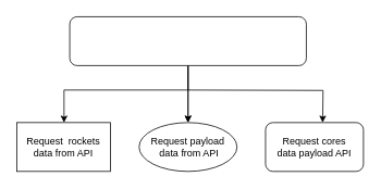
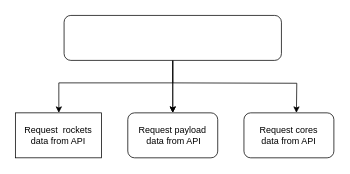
  <mxCell id="0" />
  <mxCell id="1" parent="0" />
  <mxCell id="2" value="" style="edgeStyle=orthogonalEdgeStyle;rounded=0;orthogonalLoop=1;jettySize=auto;html=1;" edge="1" parent="1" source="4" target="7"><mxGeometry relative="1" as="geometry"><Array as="points"><mxPoint x="230" y="110" /><mxPoint x="78" y="110" /></Array></mxGeometry></mxCell>
  <mxCell id="3" value="" style="edgeStyle=orthogonalEdgeStyle;rounded=0;orthogonalLoop=1;jettySize=auto;html=1;" edge="1" parent="1" source="4" target="8"><mxGeometry relative="1" as="geometry" /></mxCell>
  <mxCell id="4" value="" style="rounded=1;whiteSpace=wrap;html=1;" vertex="1" parent="1"><mxGeometry x="85" y="20" width="290" height="60" as="geometry" /></mxCell>
  <mxCell id="5" value="" style="edgeStyle=orthogonalEdgeStyle;rounded=0;orthogonalLoop=1;jettySize=auto;html=1;exitX=0.5;exitY=1;exitDx=0;exitDy=0;" edge="1" parent="1" source="4" target="8"><mxGeometry relative="1" as="geometry" /></mxCell>
  <mxCell id="6" value="" style="edgeStyle=orthogonalEdgeStyle;rounded=0;orthogonalLoop=1;jettySize=auto;html=1;" edge="1" parent="1"><mxGeometry relative="1" as="geometry"><mxPoint x="230" y="110" as="sourcePoint" /><mxPoint x="395" y="150" as="targetPoint" /></mxGeometry></mxCell>
  <mxCell id="7" value="Request &amp;nbsp;rockets data from API" style="whiteSpace=wrap;html=1;rounded=0;" vertex="1" parent="1"><mxGeometry x="20" y="150" width="115" height="60" as="geometry" /></mxCell>
- <mxCell id="8" value="Request payload&lt;br&gt;&amp;nbsp;data from API" style="ellipse;whiteSpace=wrap;html=1;" vertex="1" parent="1"><mxGeometry x="170" y="150" width="120" height="60" as="geometry" /></mxCell>
- <mxCell id="9" value="Request cores &lt;br&gt;data payload API" style="rounded=1;whiteSpace=wrap;html=1;" vertex="1" parent="1"><mxGeometry x="325" y="150" width="120" height="60" as="geometry" /></mxCell>
+ <mxCell id="8" value="Request payload&lt;br&gt;&amp;nbsp;data from API" style="rounded=1;whiteSpace=wrap;html=1;" vertex="1" parent="1"><mxGeometry x="170" y="150" width="120" height="60" as="geometry" /></mxCell>
+ <mxCell id="9" value="Request cores &lt;br&gt;data from API" style="rounded=1;whiteSpace=wrap;html=1;" vertex="1" parent="1"><mxGeometry x="325" y="150" width="120" height="60" as="geometry" /></mxCell>
